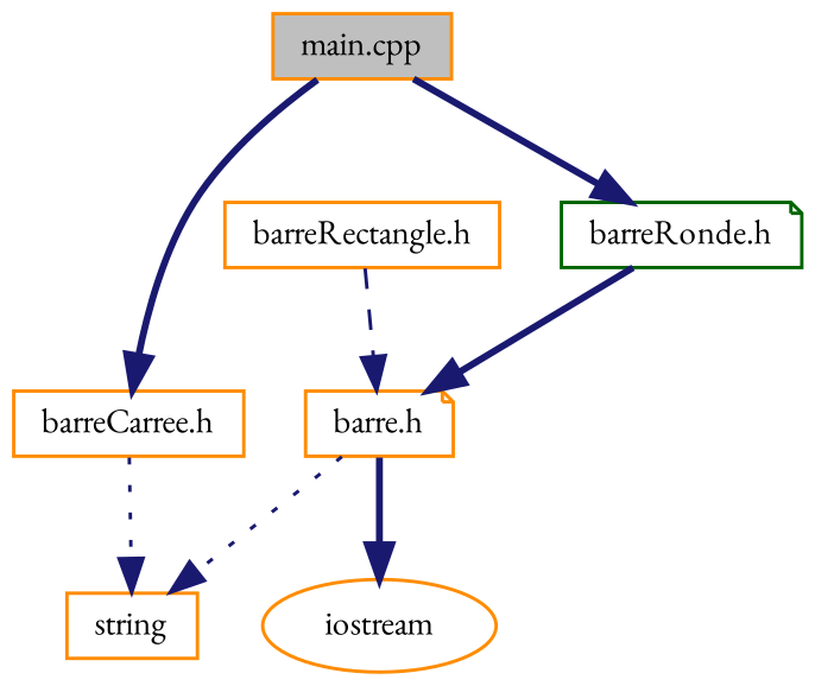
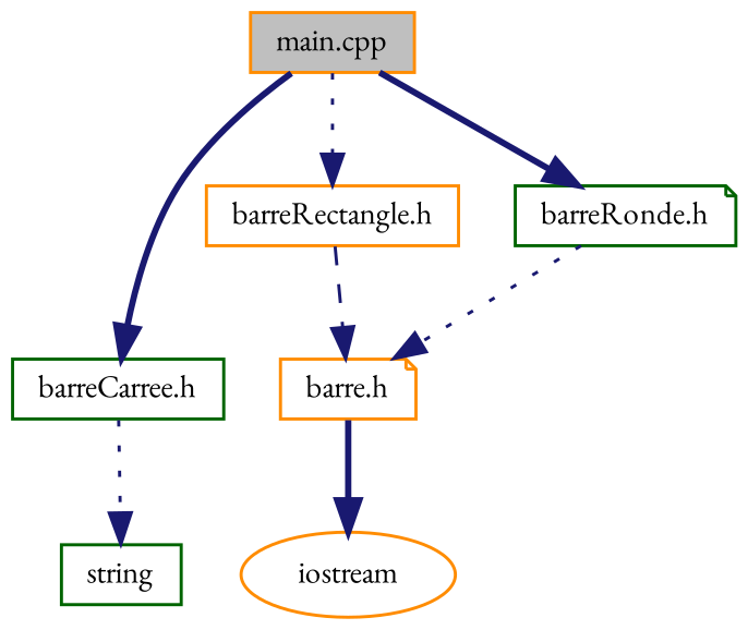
  digraph {
    fontname="EB Garamond"
    node [color=darkorange fillcolor=white fontname="EB Garamond" fontsize=10 shape=box style=filled]
    edge [color=midnightblue fontname="EB Garamond" fontsize=10 labelfontname=Helvetica labelfontsize=10 style=bold]
    n1 [fillcolor=grey75 fontcolor=black height=0.2 label="main.cpp" width=0.4]
-   n2 [height=0.2 label="barreCarree.h" width=0.4]
+   n2 [color=darkgreen height=0.2 label="barreCarree.h" width=0.4]
    n3 [height=0.2 label="barreRectangle.h" width=0.4]
    n4 [color=darkgreen height=0.2 label="barreRonde.h" shape=note width=0.4]
    n5 [height=0.2 label=iostream shape=ellipse width=0.4]
-   n6 [height=0.2 label=string width=0.4]
+   n6 [color=darkgreen height=0.2 label=string width=0.4]
    n7 [height=0.2 label="barre.h" shape=note width=0.4]
    n1 -> n2
+   n1 -> n3 [style=dotted]
    n1 -> n4
    n2 -> n6 [style=dotted]
    n3 -> n7 [style=dashed]
-   n4 -> n7
+   n4 -> n7 [style=dotted]
    n7 -> n5
-   n7 -> n6 [style=dotted]
  }
